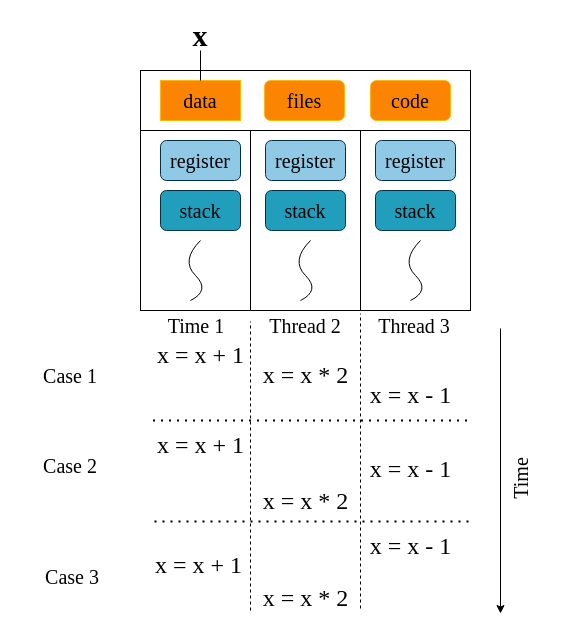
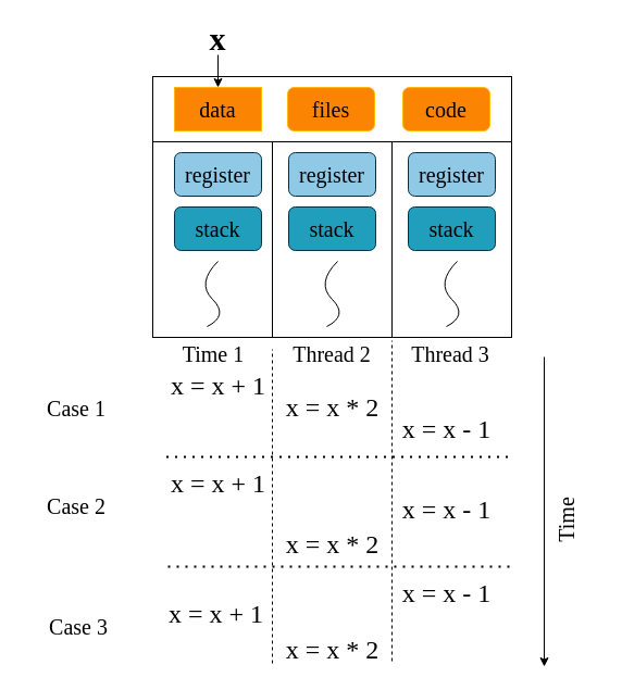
  <mxCell id="0" />
  <mxCell id="1" parent="0" />
  <mxCell id="2" value="" style="rounded=0;whiteSpace=wrap;html=1;fontSize=18;fillColor=none;fontFamily=Times New Roman;" parent="1" vertex="1"><mxGeometry x="360" y="130" width="110" height="180" as="geometry" /></mxCell>
  <mxCell id="3" value="" style="rounded=0;whiteSpace=wrap;html=1;fontSize=18;fillColor=none;fontFamily=Times New Roman;" parent="1" vertex="1"><mxGeometry x="140" y="130" width="110" height="180" as="geometry" /></mxCell>
  <mxCell id="4" value="" style="rounded=0;whiteSpace=wrap;html=1;fillColor=none;fontFamily=Times New Roman;" parent="1" vertex="1"><mxGeometry x="140" y="70" width="330" height="240" as="geometry" /></mxCell>
  <mxCell id="5" value="" style="rounded=0;whiteSpace=wrap;html=1;fillColor=none;fontFamily=Times New Roman;" parent="1" vertex="1"><mxGeometry x="140" y="70" width="330" height="60" as="geometry" /></mxCell>
  <mxCell id="6" value="data" style="whiteSpace=wrap;html=1;fillColor=#FB8402;strokeColor=#FFB703;fontSize=20;fontFamily=Times New Roman;rounded=0;" parent="1" vertex="1"><mxGeometry x="160" y="80" width="80" height="40" as="geometry" /></mxCell>
  <mxCell id="7" value="files" style="rounded=1;whiteSpace=wrap;html=1;fillColor=#FB8402;strokeColor=#FFB703;fontSize=20;fontFamily=Times New Roman;" parent="1" vertex="1"><mxGeometry x="264" y="80" width="80" height="40" as="geometry" /></mxCell>
  <mxCell id="8" value="" style="curved=1;endArrow=none;html=1;rounded=0;fontSize=18;endFill=0;fontFamily=Times New Roman;" parent="1" edge="1"><mxGeometry width="50" height="50" relative="1" as="geometry"><mxPoint x="190" y="300" as="sourcePoint" /><mxPoint x="200" y="240" as="targetPoint" /><Array as="points"><mxPoint x="210" y="290" /><mxPoint x="180" y="260" /></Array></mxGeometry></mxCell>
  <mxCell id="9" value="code" style="rounded=1;whiteSpace=wrap;html=1;fillColor=#FB8402;strokeColor=#FFB703;fontSize=20;fontFamily=Times New Roman;" parent="1" vertex="1"><mxGeometry x="370" y="80" width="80" height="40" as="geometry" /></mxCell>
  <mxCell id="10" value="" style="rounded=0;whiteSpace=wrap;html=1;fontSize=18;fillColor=none;fontFamily=Times New Roman;" parent="1" vertex="1"><mxGeometry x="250" y="130" width="110" height="180" as="geometry" /></mxCell>
  <mxCell id="11" value="" style="curved=1;endArrow=none;html=1;rounded=0;fontSize=18;endFill=0;fontFamily=Times New Roman;" parent="1" edge="1"><mxGeometry width="50" height="50" relative="1" as="geometry"><mxPoint x="300" y="300" as="sourcePoint" /><mxPoint x="310" y="240" as="targetPoint" /><Array as="points"><mxPoint x="320" y="290" /><mxPoint x="290" y="260" /></Array></mxGeometry></mxCell>
  <mxCell id="12" value="" style="curved=1;endArrow=none;html=1;rounded=0;fontSize=18;endFill=0;fontFamily=Times New Roman;" parent="1" edge="1"><mxGeometry width="50" height="50" relative="1" as="geometry"><mxPoint x="410" y="300" as="sourcePoint" /><mxPoint x="420" y="240" as="targetPoint" /><Array as="points"><mxPoint x="430" y="290" /><mxPoint x="400" y="260" /></Array></mxGeometry></mxCell>
  <mxCell id="13" value="register" style="rounded=1;whiteSpace=wrap;html=1;fontSize=20;fillColor=#90C9E6;strokeColor=#023047;fontFamily=Times New Roman;" parent="1" vertex="1"><mxGeometry x="160" y="140" width="80" height="40" as="geometry" /></mxCell>
  <mxCell id="14" value="register" style="rounded=1;whiteSpace=wrap;html=1;fontSize=20;fillColor=#90C9E6;strokeColor=#023047;fontFamily=Times New Roman;" parent="1" vertex="1"><mxGeometry x="265" y="140" width="80" height="40" as="geometry" /></mxCell>
  <mxCell id="15" value="register" style="rounded=1;whiteSpace=wrap;html=1;fontSize=20;fillColor=#90C9E6;strokeColor=#023047;fontFamily=Times New Roman;" parent="1" vertex="1"><mxGeometry x="375" y="140" width="80" height="40" as="geometry" /></mxCell>
  <mxCell id="16" value="stack" style="rounded=1;whiteSpace=wrap;html=1;fontSize=20;fillColor=#219EBC;strokeColor=#023047;fontFamily=Times New Roman;" parent="1" vertex="1"><mxGeometry x="160" y="190" width="80" height="40" as="geometry" /></mxCell>
  <mxCell id="17" value="stack" style="rounded=1;whiteSpace=wrap;html=1;fontSize=20;fillColor=#219EBC;strokeColor=#023047;fontFamily=Times New Roman;" parent="1" vertex="1"><mxGeometry x="265" y="190" width="80" height="40" as="geometry" /></mxCell>
  <mxCell id="18" value="stack" style="rounded=1;whiteSpace=wrap;html=1;fontSize=20;fillColor=#219EBC;strokeColor=#023047;fontFamily=Times New Roman;" parent="1" vertex="1"><mxGeometry x="375" y="190" width="80" height="40" as="geometry" /></mxCell>
  <mxCell id="19" value="&lt;font size=&quot;1&quot; style=&quot;&quot;&gt;&lt;b style=&quot;font-size: 30px;&quot;&gt;x&lt;/b&gt;&lt;/font&gt;" style="text;html=1;strokeColor=none;fillColor=none;align=center;verticalAlign=middle;whiteSpace=wrap;rounded=0;fontFamily=Times New Roman;" parent="1" vertex="1"><mxGeometry x="170" y="20" width="60" height="30" as="geometry" /></mxCell>
- <mxCell id="20" value="" style="endArrow=none;html=1;rounded=0;fontSize=24;exitX=0.5;exitY=1;exitDx=0;exitDy=0;fontFamily=Times New Roman;" parent="1" source="19" target="6" edge="1"><mxGeometry width="50" height="50" relative="1" as="geometry"><mxPoint x="-90" y="140" as="sourcePoint" /><mxPoint x="-40" y="90" as="targetPoint" /></mxGeometry></mxCell>
+ <mxCell id="20" value="" style="endArrow=classic;html=1;rounded=0;fontSize=24;exitX=0.5;exitY=1;exitDx=0;exitDy=0;fontFamily=Times New Roman;" parent="1" source="19" target="6" edge="1"><mxGeometry width="50" height="50" relative="1" as="geometry"><mxPoint x="-90" y="140" as="sourcePoint" /><mxPoint x="-40" y="90" as="targetPoint" /></mxGeometry></mxCell>
  <mxCell id="21" value="x = x + 1" style="text;html=1;strokeColor=none;fillColor=none;align=center;verticalAlign=middle;whiteSpace=wrap;rounded=0;fontSize=24;fontFamily=Times New Roman;" parent="1" vertex="1"><mxGeometry x="152.5" y="340" width="95" height="30" as="geometry" /></mxCell>
  <mxCell id="22" value="x = x * 2" style="text;html=1;strokeColor=none;fillColor=none;align=center;verticalAlign=middle;whiteSpace=wrap;rounded=0;fontSize=24;fontFamily=Times New Roman;" parent="1" vertex="1"><mxGeometry x="257.5" y="360" width="95" height="30" as="geometry" /></mxCell>
  <mxCell id="23" value="x = x - 1" style="text;html=1;strokeColor=none;fillColor=none;align=center;verticalAlign=middle;whiteSpace=wrap;rounded=0;fontSize=24;fontFamily=Times New Roman;" parent="1" vertex="1"><mxGeometry x="362.5" y="380" width="95" height="30" as="geometry" /></mxCell>
  <mxCell id="24" value="" style="endArrow=classic;html=1;rounded=0;fontSize=24;fontFamily=Times New Roman;" parent="1" edge="1"><mxGeometry width="50" height="50" relative="1" as="geometry"><mxPoint x="500" y="328" as="sourcePoint" /><mxPoint x="500" y="613" as="targetPoint" /></mxGeometry></mxCell>
  <mxCell id="25" value="" style="endArrow=none;dashed=1;html=1;rounded=0;fontSize=24;fontFamily=Times New Roman;" parent="1" edge="1"><mxGeometry width="50" height="50" relative="1" as="geometry"><mxPoint x="250" y="610" as="sourcePoint" /><mxPoint x="250" y="321" as="targetPoint" /></mxGeometry></mxCell>
  <mxCell id="26" value="" style="endArrow=none;dashed=1;html=1;rounded=0;fontSize=24;fontFamily=Times New Roman;" parent="1" edge="1"><mxGeometry width="50" height="50" relative="1" as="geometry"><mxPoint x="360" y="608" as="sourcePoint" /><mxPoint x="360" y="313" as="targetPoint" /></mxGeometry></mxCell>
  <mxCell id="27" value="&lt;font style=&quot;font-size: 20px;&quot;&gt;Time 1&lt;/font&gt;" style="text;html=1;strokeColor=none;fillColor=none;align=center;verticalAlign=middle;whiteSpace=wrap;rounded=0;fontSize=24;fontFamily=Times New Roman;" parent="1" vertex="1"><mxGeometry x="146.25" y="310" width="100" height="30" as="geometry" /></mxCell>
  <mxCell id="28" value="&lt;font style=&quot;font-size: 20px;&quot;&gt;Thread 2&lt;/font&gt;" style="text;html=1;strokeColor=none;fillColor=none;align=center;verticalAlign=middle;whiteSpace=wrap;rounded=0;fontSize=24;fontFamily=Times New Roman;" parent="1" vertex="1"><mxGeometry x="255" y="310" width="100" height="30" as="geometry" /></mxCell>
  <mxCell id="29" value="&lt;font style=&quot;font-size: 20px;&quot;&gt;Thread 3&lt;/font&gt;" style="text;html=1;strokeColor=none;fillColor=none;align=center;verticalAlign=middle;whiteSpace=wrap;rounded=0;fontSize=24;fontFamily=Times New Roman;" parent="1" vertex="1"><mxGeometry x="363.75" y="310" width="100" height="30" as="geometry" /></mxCell>
  <mxCell id="30" value="Time" style="text;html=1;strokeColor=none;fillColor=none;align=center;verticalAlign=middle;whiteSpace=wrap;rounded=0;fontFamily=Times New Roman;fontSize=20;horizontal=0;" parent="1" vertex="1"><mxGeometry x="490" y="463" width="60" height="30" as="geometry" /></mxCell>
  <mxCell id="31" value="" style="endArrow=none;dashed=1;html=1;dashPattern=1 3;strokeWidth=2;rounded=0;fontFamily=Times New Roman;fontSize=20;" parent="1" edge="1"><mxGeometry width="50" height="50" relative="1" as="geometry"><mxPoint x="152.5" y="420" as="sourcePoint" /><mxPoint x="472.5" y="420" as="targetPoint" /></mxGeometry></mxCell>
  <mxCell id="32" value="x = x + 1" style="text;html=1;strokeColor=none;fillColor=none;align=center;verticalAlign=middle;whiteSpace=wrap;rounded=0;fontSize=24;fontFamily=Times New Roman;" parent="1" vertex="1"><mxGeometry x="152.5" y="430" width="95" height="30" as="geometry" /></mxCell>
  <mxCell id="33" value="x = x * 2" style="text;html=1;strokeColor=none;fillColor=none;align=center;verticalAlign=middle;whiteSpace=wrap;rounded=0;fontSize=24;fontFamily=Times New Roman;" parent="1" vertex="1"><mxGeometry x="257.5" y="486" width="95" height="30" as="geometry" /></mxCell>
  <mxCell id="34" value="x = x - 1" style="text;html=1;strokeColor=none;fillColor=none;align=center;verticalAlign=middle;whiteSpace=wrap;rounded=0;fontSize=24;fontFamily=Times New Roman;" parent="1" vertex="1"><mxGeometry x="362.5" y="454" width="95" height="30" as="geometry" /></mxCell>
  <mxCell id="35" value="" style="endArrow=none;dashed=1;html=1;dashPattern=1 3;strokeWidth=2;rounded=0;fontFamily=Times New Roman;fontSize=20;" parent="1" edge="1"><mxGeometry width="50" height="50" relative="1" as="geometry"><mxPoint x="154" y="521" as="sourcePoint" /><mxPoint x="474" y="521" as="targetPoint" /></mxGeometry></mxCell>
  <mxCell id="36" value="x = x + 1" style="text;html=1;strokeColor=none;fillColor=none;align=center;verticalAlign=middle;whiteSpace=wrap;rounded=0;fontSize=24;fontFamily=Times New Roman;" parent="1" vertex="1"><mxGeometry x="151.25" y="550" width="95" height="30" as="geometry" /></mxCell>
  <mxCell id="37" value="x = x * 2" style="text;html=1;strokeColor=none;fillColor=none;align=center;verticalAlign=middle;whiteSpace=wrap;rounded=0;fontSize=24;fontFamily=Times New Roman;" parent="1" vertex="1"><mxGeometry x="257.5" y="583" width="95" height="30" as="geometry" /></mxCell>
  <mxCell id="38" value="x = x - 1" style="text;html=1;strokeColor=none;fillColor=none;align=center;verticalAlign=middle;whiteSpace=wrap;rounded=0;fontSize=24;fontFamily=Times New Roman;" parent="1" vertex="1"><mxGeometry x="362.5" y="531" width="95" height="30" as="geometry" /></mxCell>
  <mxCell id="39" value="&lt;font&gt;Case 1&lt;/font&gt;" style="text;html=1;strokeColor=none;fillColor=none;align=center;verticalAlign=middle;whiteSpace=wrap;rounded=0;fontFamily=Times New Roman;fontSize=20;" parent="1" vertex="1"><mxGeometry x="20" y="360" width="100" height="30" as="geometry" /></mxCell>
  <mxCell id="40" value="&lt;font&gt;Case 2&lt;/font&gt;" style="text;html=1;strokeColor=none;fillColor=none;align=center;verticalAlign=middle;whiteSpace=wrap;rounded=0;fontFamily=Times New Roman;fontSize=20;" parent="1" vertex="1"><mxGeometry x="20" y="450" width="100" height="30" as="geometry" /></mxCell>
  <mxCell id="41" value="&lt;font&gt;Case 3&lt;/font&gt;" style="text;html=1;strokeColor=none;fillColor=none;align=center;verticalAlign=middle;whiteSpace=wrap;rounded=0;fontFamily=Times New Roman;fontSize=20;" parent="1" vertex="1"><mxGeometry x="22" y="561" width="100" height="30" as="geometry" /></mxCell>
